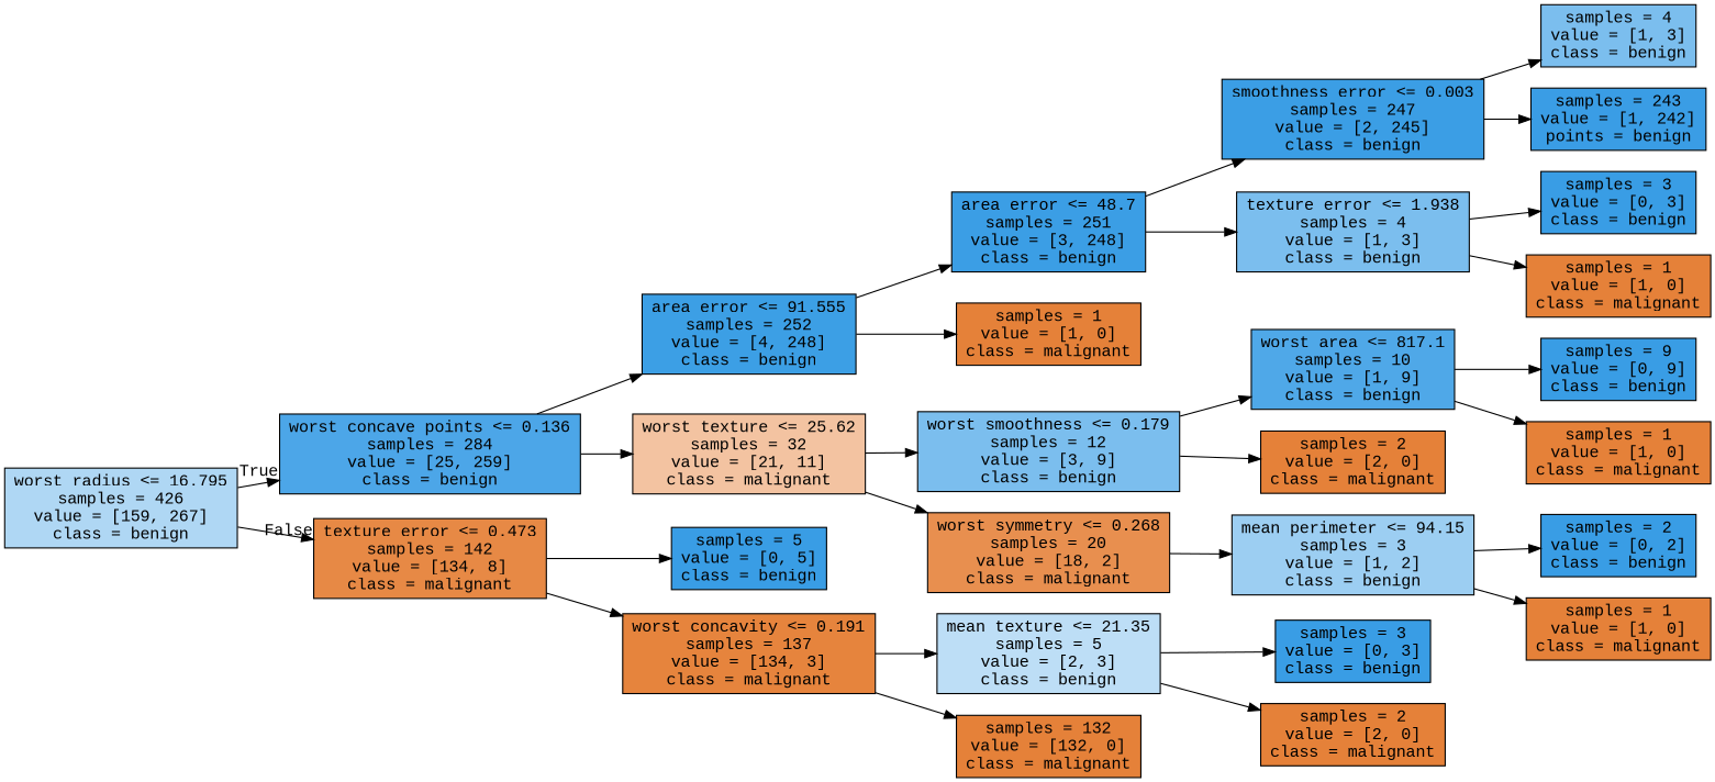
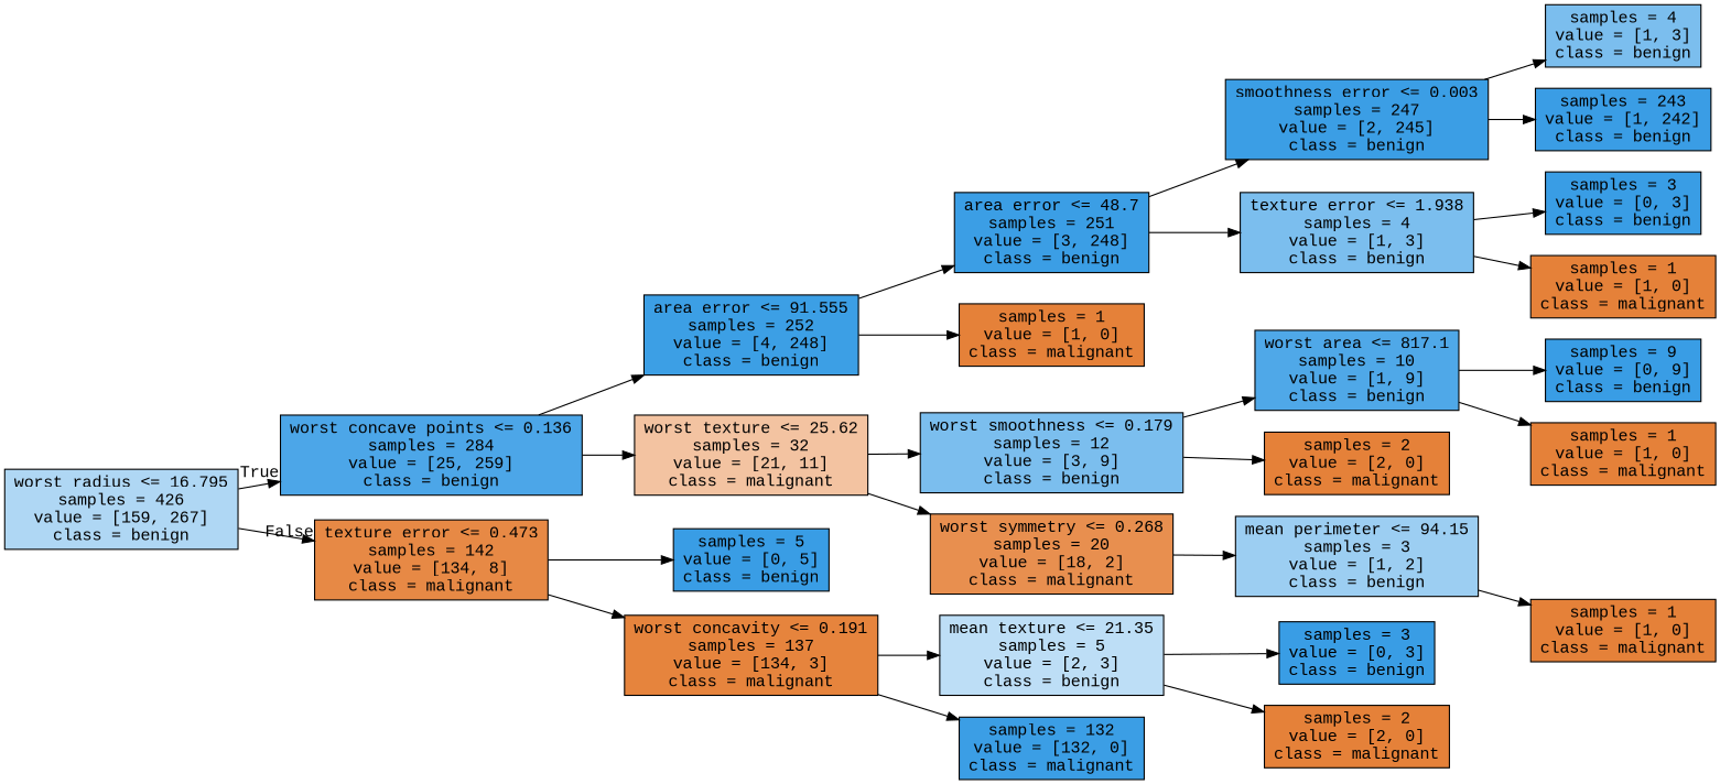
  digraph {
    fontname="Liberation Mono"
    rankdir=LR
    node [color=black fillcolor="#e58139" fontname="Liberation Mono" shape=box style=filled]
    edge [fontname="Liberation Mono"]
    n1 [fillcolor="#afd7f4" label="worst radius <= 16.795\nsamples = 426\nvalue = [159, 267]\nclass = benign"]
    n2 [fillcolor="#4ca6e8" label="worst concave points <= 0.136\nsamples = 284\nvalue = [25, 259]\nclass = benign"]
    n3 [fillcolor="#e78945" label="texture error <= 0.473\nsamples = 142\nvalue = [134, 8]\nclass = malignant"]
    n4 [fillcolor="#3c9fe5" label="area error <= 91.555\nsamples = 252\nvalue = [4, 248]\nclass = benign"]
    n5 [fillcolor="#f3c3a1" label="worst texture <= 25.62\nsamples = 32\nvalue = [21, 11]\nclass = malignant"]
    n6 [fillcolor="#399de5" label="samples = 5\nvalue = [0, 5]\nclass = benign"]
    n7 [fillcolor="#e6843d" label="worst concavity <= 0.191\nsamples = 137\nvalue = [134, 3]\nclass = malignant"]
    n8 [fillcolor="#3b9ee5" label="area error <= 48.7\nsamples = 251\nvalue = [3, 248]\nclass = benign"]
    n9 [label="samples = 1\nvalue = [1, 0]\nclass = malignant"]
    n10 [fillcolor="#7bbeee" label="worst smoothness <= 0.179\nsamples = 12\nvalue = [3, 9]\nclass = benign"]
    n11 [fillcolor="#e88f4f" label="worst symmetry <= 0.268\nsamples = 20\nvalue = [18, 2]\nclass = malignant"]
    n12 [fillcolor="#3b9ee5" label="smoothness error <= 0.003\nsamples = 247\nvalue = [2, 245]\nclass = benign"]
    n13 [fillcolor="#7bbeee" label="texture error <= 1.938\nsamples = 4\nvalue = [1, 3]\nclass = benign"]
    n14 [fillcolor="#7bbeee" label="samples = 4\nvalue = [1, 3]\nclass = benign"]
-   n15 [fillcolor="#3a9de5" label="samples = 243\nvalue = [1, 242]\npoints = benign"]
+   n15 [fillcolor="#3a9de5" label="samples = 243\nvalue = [1, 242]\nclass = benign"]
    n16 [fillcolor="#399de5" label="samples = 3\nvalue = [0, 3]\nclass = benign"]
    n17 [label="samples = 1\nvalue = [1, 0]\nclass = malignant"]
    n18 [fillcolor="#4fa8e8" label="worst area <= 817.1\nsamples = 10\nvalue = [1, 9]\nclass = benign"]
    n19 [label="samples = 2\nvalue = [2, 0]\nclass = malignant"]
    n20 [fillcolor="#9ccef2" label="mean perimeter <= 94.15\nsamples = 3\nvalue = [1, 2]\nclass = benign"]
    n21 [fillcolor="#399de5" label="samples = 9\nvalue = [0, 9]\nclass = benign"]
    n22 [label="samples = 1\nvalue = [1, 0]\nclass = malignant"]
-   n23 [fillcolor="#399de5" label="samples = 2\nvalue = [0, 2]\nclass = benign"]
    n24 [label="samples = 1\nvalue = [1, 0]\nclass = malignant"]
    n25 [fillcolor="#bddef6" label="mean texture <= 21.35\nsamples = 5\nvalue = [2, 3]\nclass = benign"]
-   n26 [label="samples = 132\nvalue = [132, 0]\nclass = malignant"]
+   n26 [fillcolor="#3b9ee5" label="samples = 132\nvalue = [132, 0]\nclass = malignant"]
    n27 [fillcolor="#399de5" label="samples = 3\nvalue = [0, 3]\nclass = benign"]
    n28 [label="samples = 2\nvalue = [2, 0]\nclass = malignant"]
    n1 -> n2 [headlabel=True labelangle=45 labeldistance=2.5]
    n1 -> n3 [headlabel=False labelangle=-45 labeldistance=2.5]
    n2 -> n4
    n2 -> n5
    n3 -> n6
    n3 -> n7
    n4 -> n8
    n4 -> n9
    n5 -> n10
    n5 -> n11
    n7 -> n25
    n7 -> n26
    n8 -> n12
    n8 -> n13
    n10 -> n18
    n10 -> n19
    n11 -> n20
    n12 -> n14
    n12 -> n15
    n13 -> n16
    n13 -> n17
    n18 -> n21
    n18 -> n22
-   n20 -> n23
    n20 -> n24
    n25 -> n27
    n25 -> n28
  }
